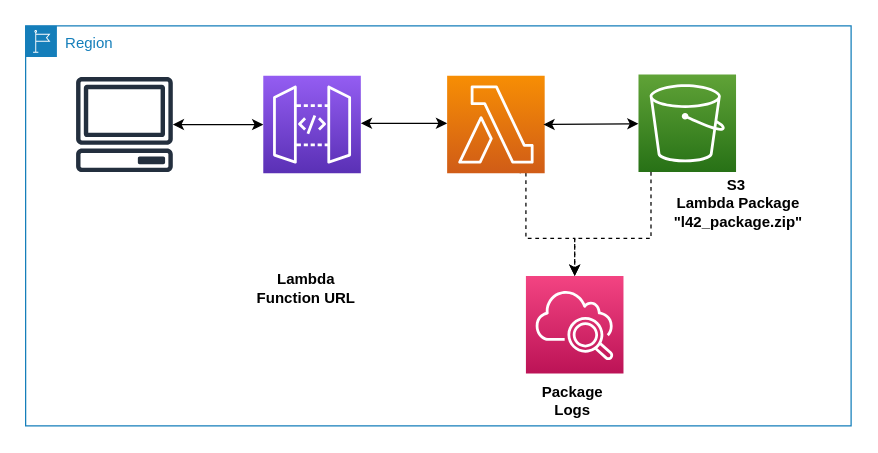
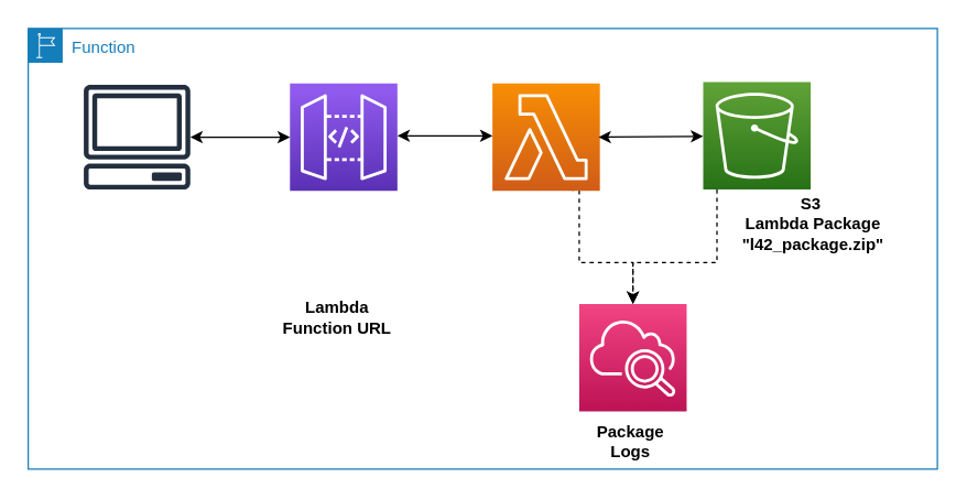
  <mxCell id="0" />
  <mxCell id="1" parent="0" />
- <mxCell id="2" value="Region" style="points=[[0,0],[0.25,0],[0.5,0],[0.75,0],[1,0],[1,0.25],[1,0.5],[1,0.75],[1,1],[0.75,1],[0.5,1],[0.25,1],[0,1],[0,0.75],[0,0.5],[0,0.25]];outlineConnect=0;gradientColor=none;html=1;whiteSpace=wrap;fontSize=12;fontStyle=0;shape=mxgraph.aws4.group;grIcon=mxgraph.aws4.group_region;strokeColor=#147EBA;fillColor=none;verticalAlign=top;align=left;spacingLeft=30;fontColor=#147EBA;dashed=0;" parent="1" vertex="1"><mxGeometry x="20" y="20" width="660" height="320" as="geometry" /></mxCell>
+ <mxCell id="2" value="Function" style="points=[[0,0],[0.25,0],[0.5,0],[0.75,0],[1,0],[1,0.25],[1,0.5],[1,0.75],[1,1],[0.75,1],[0.5,1],[0.25,1],[0,1],[0,0.75],[0,0.5],[0,0.25]];outlineConnect=0;gradientColor=none;html=1;whiteSpace=wrap;fontSize=12;fontStyle=0;shape=mxgraph.aws4.group;grIcon=mxgraph.aws4.group_region;strokeColor=#147EBA;fillColor=none;verticalAlign=top;align=left;spacingLeft=30;fontColor=#147EBA;dashed=0;" parent="1" vertex="1"><mxGeometry x="20" y="20" width="660" height="320" as="geometry" /></mxCell>
  <mxCell id="3" style="edgeStyle=orthogonalEdgeStyle;rounded=0;orthogonalLoop=1;jettySize=auto;html=1;entryX=0.5;entryY=0;entryDx=0;entryDy=0;entryPerimeter=0;dashed=1;startArrow=none;startFill=0;" parent="1" source="4" target="13" edge="1"><mxGeometry relative="1" as="geometry"><Array as="points"><mxPoint x="520" y="190" /><mxPoint x="459" y="190" /></Array></mxGeometry></mxCell>
  <mxCell id="4" value="" style="outlineConnect=0;fontColor=#232F3E;gradientColor=#60A337;gradientDirection=north;fillColor=#277116;strokeColor=#ffffff;dashed=0;verticalLabelPosition=bottom;verticalAlign=top;align=center;html=1;fontSize=12;fontStyle=0;aspect=fixed;shape=mxgraph.aws4.resourceIcon;resIcon=mxgraph.aws4.s3;" parent="1" vertex="1"><mxGeometry x="510" y="59" width="78" height="78" as="geometry" /></mxCell>
  <mxCell id="5" value="" style="points=[[0,0,0],[0.25,0,0],[0.5,0,0],[0.75,0,0],[1,0,0],[0,1,0],[0.25,1,0],[0.5,1,0],[0.75,1,0],[1,1,0],[0,0.25,0],[0,0.5,0],[0,0.75,0],[1,0.25,0],[1,0.5,0],[1,0.75,0]];outlineConnect=0;fontColor=#232F3E;gradientColor=#945DF2;gradientDirection=north;fillColor=#5A30B5;strokeColor=#ffffff;dashed=0;verticalLabelPosition=bottom;verticalAlign=top;align=center;html=1;fontSize=12;fontStyle=0;aspect=fixed;shape=mxgraph.aws4.resourceIcon;resIcon=mxgraph.aws4.api_gateway;" parent="1" vertex="1"><mxGeometry x="210" y="60" width="78" height="78" as="geometry" /></mxCell>
  <mxCell id="6" style="edgeStyle=orthogonalEdgeStyle;rounded=0;orthogonalLoop=1;jettySize=auto;html=1;exitX=0.75;exitY=1;exitDx=0;exitDy=0;exitPerimeter=0;entryX=0.5;entryY=0;entryDx=0;entryDy=0;entryPerimeter=0;startArrow=none;startFill=0;dashed=1;" parent="1" source="7" target="13" edge="1"><mxGeometry relative="1" as="geometry"><Array as="points"><mxPoint x="420" y="137" /><mxPoint x="420" y="190" /><mxPoint x="459" y="190" /></Array></mxGeometry></mxCell>
  <mxCell id="7" value="" style="points=[[0,0,0],[0.25,0,0],[0.5,0,0],[0.75,0,0],[1,0,0],[0,1,0],[0.25,1,0],[0.5,1,0],[0.75,1,0],[1,1,0],[0,0.25,0],[0,0.5,0],[0,0.75,0],[1,0.25,0],[1,0.5,0],[1,0.75,0]];outlineConnect=0;fontColor=#232F3E;gradientColor=#F78E04;gradientDirection=north;fillColor=#D05C17;strokeColor=#ffffff;dashed=0;verticalLabelPosition=bottom;verticalAlign=top;align=center;html=1;fontSize=12;fontStyle=0;aspect=fixed;shape=mxgraph.aws4.resourceIcon;resIcon=mxgraph.aws4.lambda;" parent="1" vertex="1"><mxGeometry x="357" y="60" width="78" height="78" as="geometry" /></mxCell>
  <mxCell id="8" value="Lambda Function URL" style="text;html=1;strokeColor=none;fillColor=none;align=center;verticalAlign=middle;whiteSpace=wrap;rounded=0;fontStyle=1" parent="1" vertex="1"><mxGeometry x="203.5" y="220" width="81" height="20" as="geometry" /></mxCell>
  <mxCell id="9" value="&lt;b&gt;&lt;span style=&quot;background-color: rgb(255 , 255 , 255)&quot;&gt;S3&amp;nbsp;&lt;br&gt;&lt;/span&gt;&lt;span style=&quot;background-color: rgb(255 , 255 , 255)&quot;&gt;Lambda Package&lt;br&gt;&quot;l42_package.zip&quot;&lt;/span&gt;&lt;/b&gt;" style="text;html=1;strokeColor=none;fillColor=none;align=center;verticalAlign=middle;whiteSpace=wrap;rounded=0;" parent="1" vertex="1"><mxGeometry x="510" y="137" width="160" height="50" as="geometry" /></mxCell>
  <mxCell id="10" style="edgeStyle=orthogonalEdgeStyle;rounded=0;orthogonalLoop=1;jettySize=auto;html=1;entryX=0;entryY=0.5;entryDx=0;entryDy=0;entryPerimeter=0;startArrow=classic;startFill=1;" parent="1" source="11" target="5" edge="1"><mxGeometry relative="1" as="geometry" /></mxCell>
  <mxCell id="11" value="" style="outlineConnect=0;fontColor=#232F3E;gradientColor=none;fillColor=#232F3E;strokeColor=none;dashed=0;verticalLabelPosition=bottom;verticalAlign=top;align=center;html=1;fontSize=12;fontStyle=0;aspect=fixed;pointerEvents=1;shape=mxgraph.aws4.client;" parent="1" vertex="1"><mxGeometry x="60" y="61" width="78" height="76" as="geometry" /></mxCell>
  <mxCell id="12" style="edgeStyle=orthogonalEdgeStyle;rounded=0;orthogonalLoop=1;jettySize=auto;html=1;exitX=0.5;exitY=1;exitDx=0;exitDy=0;" parent="1" source="8" target="8" edge="1"><mxGeometry relative="1" as="geometry" /></mxCell>
  <mxCell id="13" value="" style="points=[[0,0,0],[0.25,0,0],[0.5,0,0],[0.75,0,0],[1,0,0],[0,1,0],[0.25,1,0],[0.5,1,0],[0.75,1,0],[1,1,0],[0,0.25,0],[0,0.5,0],[0,0.75,0],[1,0.25,0],[1,0.5,0],[1,0.75,0]];points=[[0,0,0],[0.25,0,0],[0.5,0,0],[0.75,0,0],[1,0,0],[0,1,0],[0.25,1,0],[0.5,1,0],[0.75,1,0],[1,1,0],[0,0.25,0],[0,0.5,0],[0,0.75,0],[1,0.25,0],[1,0.5,0],[1,0.75,0]];outlineConnect=0;fontColor=#232F3E;gradientColor=#F34482;gradientDirection=north;fillColor=#BC1356;strokeColor=#ffffff;dashed=0;verticalLabelPosition=bottom;verticalAlign=top;align=center;html=1;fontSize=12;fontStyle=0;aspect=fixed;shape=mxgraph.aws4.resourceIcon;resIcon=mxgraph.aws4.cloudwatch_2;" parent="1" vertex="1"><mxGeometry x="420" y="220" width="78" height="78" as="geometry" /></mxCell>
  <mxCell id="14" value="&lt;b&gt;Package Logs&lt;/b&gt;" style="text;html=1;strokeColor=none;fillColor=none;align=center;verticalAlign=middle;whiteSpace=wrap;rounded=0;" parent="1" vertex="1"><mxGeometry x="417" y="310" width="81" height="20" as="geometry" /></mxCell>
  <mxCell id="15" value="" style="endArrow=classic;startArrow=classic;html=1;entryX=0;entryY=0.5;entryDx=0;entryDy=0;entryPerimeter=0;" parent="1" edge="1"><mxGeometry width="50" height="50" relative="1" as="geometry"><mxPoint x="288" y="98" as="sourcePoint" /><mxPoint x="357" y="98" as="targetPoint" /></mxGeometry></mxCell>
  <mxCell id="16" value="" style="endArrow=classic;startArrow=classic;html=1;" parent="1" target="4" edge="1"><mxGeometry width="50" height="50" relative="1" as="geometry"><mxPoint x="434" y="99" as="sourcePoint" /><mxPoint x="484" y="50" as="targetPoint" /></mxGeometry></mxCell>
  <mxCell id="17" style="edgeStyle=orthogonalEdgeStyle;rounded=0;orthogonalLoop=1;jettySize=auto;html=1;exitX=0.5;exitY=1;exitDx=0;exitDy=0;exitPerimeter=0;dashed=1;startArrow=none;startFill=0;" parent="1" source="7" target="7" edge="1"><mxGeometry relative="1" as="geometry" /></mxCell>
